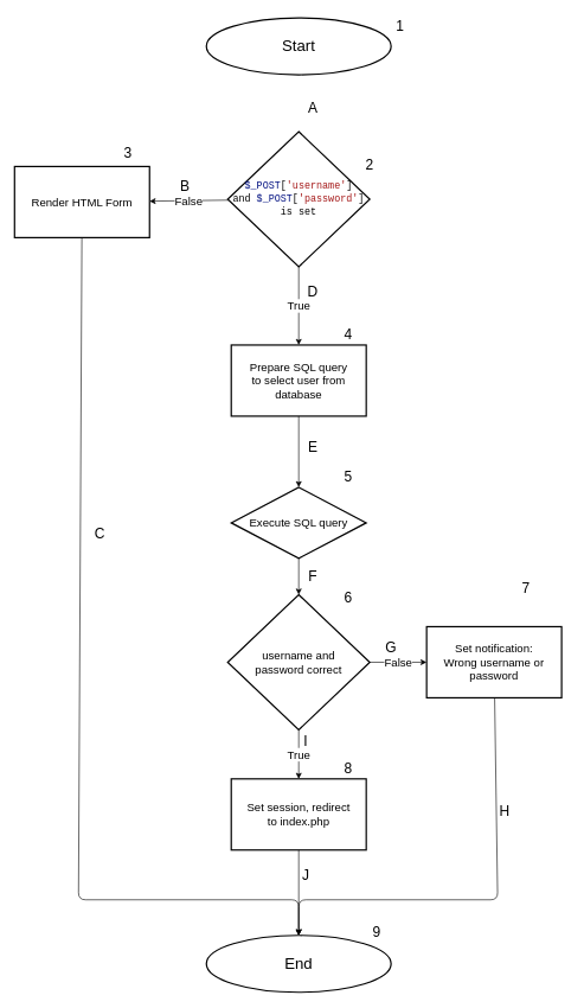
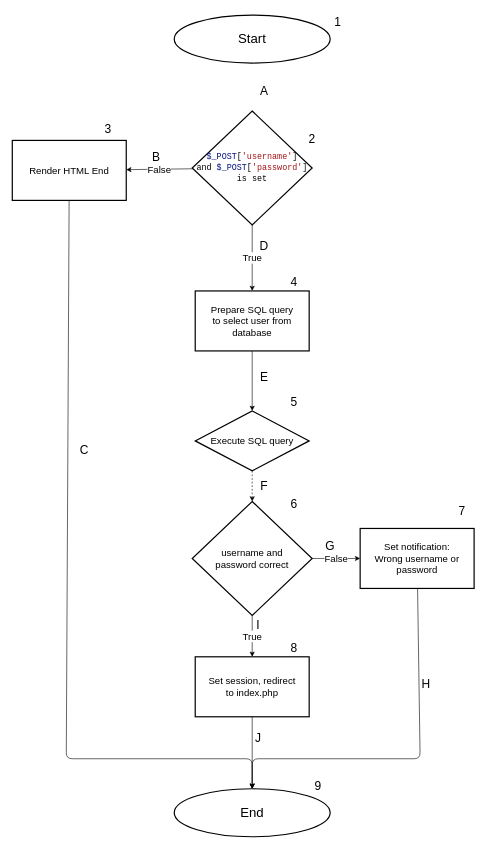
  <mxCell id="0" />
  <mxCell id="1" parent="0" />
  <mxCell id="2" value="Start" style="strokeWidth=2;html=1;shape=mxgraph.flowchart.start_1;whiteSpace=wrap;fontSize=22;" vertex="1" parent="1"><mxGeometry x="290" y="24" width="260" height="80" as="geometry" /></mxCell>
  <mxCell id="3" value="False" style="edgeStyle=none;html=1;fontSize=16;" edge="1" parent="1" source="5" target="7"><mxGeometry relative="1" as="geometry" /></mxCell>
  <mxCell id="4" value="True" style="edgeStyle=none;html=1;fontSize=16;" edge="1" parent="1" source="5" target="9"><mxGeometry relative="1" as="geometry" /></mxCell>
  <mxCell id="5" value="&lt;div style=&quot;color: rgb(59, 59, 59); font-family: Consolas, &amp;quot;Courier New&amp;quot;, monospace; font-size: 14px; line-height: 19px;&quot;&gt;&lt;span style=&quot;color: #001080;&quot;&gt;$_POST&lt;/span&gt;&lt;span style=&quot;color: #000000;&quot;&gt;[&lt;/span&gt;&lt;span style=&quot;color: #a31515;&quot;&gt;'username'&lt;/span&gt;&lt;span style=&quot;color: #000000;&quot;&gt;] and&amp;nbsp;&lt;/span&gt;&lt;span style=&quot;color: rgb(0, 16, 128);&quot;&gt;$_POST&lt;/span&gt;&lt;span style=&quot;color: rgb(0, 0, 0);&quot;&gt;[&lt;/span&gt;&lt;span style=&quot;color: rgb(163, 21, 21);&quot;&gt;'password'&lt;/span&gt;&lt;span style=&quot;color: rgb(0, 0, 0);&quot;&gt;] is set&lt;/span&gt;&lt;/div&gt;" style="rhombus;whiteSpace=wrap;html=1;strokeWidth=2;spacingLeft=20;spacingRight=20;labelBackgroundColor=none;" vertex="1" parent="1"><mxGeometry x="320" y="184" width="200" height="190" as="geometry" /></mxCell>
  <mxCell id="6" style="edgeStyle=none;html=1;entryX=0.5;entryY=0;entryDx=0;entryDy=0;entryPerimeter=0;fontSize=16;" edge="1" parent="1" source="7" target="19"><mxGeometry relative="1" as="geometry"><Array as="points"><mxPoint x="110" y="1264" /><mxPoint x="420" y="1264" /></Array></mxGeometry></mxCell>
- <mxCell id="7" value="Render HTML Form" style="whiteSpace=wrap;strokeWidth=2;spacingLeft=20;spacingRight=20;labelBackgroundColor=none;fontSize=16;" vertex="1" parent="1"><mxGeometry x="20" y="233" width="190" height="100" as="geometry" /></mxCell>
+ <mxCell id="7" value="Render HTML End" style="whiteSpace=wrap;strokeWidth=2;spacingLeft=20;spacingRight=20;labelBackgroundColor=none;fontSize=16;" vertex="1" parent="1"><mxGeometry x="20" y="233" width="190" height="100" as="geometry" /></mxCell>
  <mxCell id="8" style="edgeStyle=none;html=1;entryX=0.5;entryY=0;entryDx=0;entryDy=0;fontSize=16;" edge="1" parent="1" source="9" target="11"><mxGeometry relative="1" as="geometry" /></mxCell>
  <mxCell id="9" value="Prepare SQL query to select user from database" style="whiteSpace=wrap;strokeWidth=2;spacingLeft=20;spacingRight=20;labelBackgroundColor=none;fontSize=16;" vertex="1" parent="1"><mxGeometry x="325" y="484" width="190" height="100" as="geometry" /></mxCell>
- <mxCell id="10" style="edgeStyle=none;html=1;entryX=0.5;entryY=0;entryDx=0;entryDy=0;fontSize=16;" edge="1" parent="1" source="11" target="14"><mxGeometry relative="1" as="geometry" /></mxCell>
+ <mxCell id="10" style="edgeStyle=none;html=1;entryX=0.5;entryY=0;entryDx=0;entryDy=0;fontSize=16;dashed=1;" edge="1" parent="1" source="11" target="14"><mxGeometry relative="1" as="geometry" /></mxCell>
  <mxCell id="11" value="Execute SQL query" style="rhombus;whiteSpace=wrap;strokeWidth=2;spacingLeft=20;spacingRight=20;labelBackgroundColor=none;fontSize=16;" vertex="1" parent="1"><mxGeometry x="325" y="684" width="190" height="100" as="geometry" /></mxCell>
  <mxCell id="12" value="True" style="edgeStyle=none;html=1;entryX=0.5;entryY=0;entryDx=0;entryDy=0;fontSize=16;" edge="1" parent="1" source="14" target="16"><mxGeometry relative="1" as="geometry" /></mxCell>
  <mxCell id="13" value="False" style="edgeStyle=none;html=1;entryX=0;entryY=0.5;entryDx=0;entryDy=0;fontSize=16;" edge="1" parent="1" source="14" target="18"><mxGeometry relative="1" as="geometry" /></mxCell>
  <mxCell id="14" value="username and password correct" style="rhombus;whiteSpace=wrap;strokeWidth=2;spacingLeft=20;spacingRight=20;labelBackgroundColor=none;html=1;fontSize=16;" vertex="1" parent="1"><mxGeometry x="320" y="835" width="200" height="190" as="geometry" /></mxCell>
  <mxCell id="15" style="edgeStyle=none;html=1;entryX=0.5;entryY=0;entryDx=0;entryDy=0;entryPerimeter=0;fontSize=16;" edge="1" parent="1" source="16" target="19"><mxGeometry relative="1" as="geometry" /></mxCell>
  <mxCell id="16" value="Set session, redirect to index.php" style="whiteSpace=wrap;strokeWidth=2;spacingLeft=20;spacingRight=20;labelBackgroundColor=none;fontSize=16;" vertex="1" parent="1"><mxGeometry x="325" y="1094" width="190" height="100" as="geometry" /></mxCell>
  <mxCell id="17" style="edgeStyle=none;html=1;entryX=0.5;entryY=0;entryDx=0;entryDy=0;entryPerimeter=0;fontSize=16;" edge="1" parent="1" source="18" target="19"><mxGeometry relative="1" as="geometry"><Array as="points"><mxPoint x="700" y="1264" /><mxPoint x="420" y="1264" /></Array></mxGeometry></mxCell>
  <mxCell id="18" value="Set notification: Wrong username or password" style="whiteSpace=wrap;strokeWidth=2;spacingLeft=20;spacingRight=20;labelBackgroundColor=none;fontSize=16;" vertex="1" parent="1"><mxGeometry x="600" y="880" width="190" height="100" as="geometry" /></mxCell>
  <mxCell id="19" value="End" style="strokeWidth=2;html=1;shape=mxgraph.flowchart.start_1;whiteSpace=wrap;fontSize=22;" vertex="1" parent="1"><mxGeometry x="290" y="1314" width="260" height="80" as="geometry" /></mxCell>
  <mxCell id="20" value="1" style="text;html=1;strokeColor=none;fillColor=none;align=center;verticalAlign=middle;whiteSpace=wrap;rounded=0;labelBackgroundColor=none;fontSize=20;" vertex="1" parent="1"><mxGeometry x="533" y="20" width="60" height="30" as="geometry" /></mxCell>
  <mxCell id="21" value="2" style="text;html=1;strokeColor=none;fillColor=none;align=center;verticalAlign=middle;whiteSpace=wrap;rounded=0;labelBackgroundColor=none;fontSize=20;" vertex="1" parent="1"><mxGeometry x="490" y="214" width="60" height="30" as="geometry" /></mxCell>
  <mxCell id="22" value="3" style="text;html=1;strokeColor=none;fillColor=none;align=center;verticalAlign=middle;whiteSpace=wrap;rounded=0;labelBackgroundColor=none;fontSize=20;" vertex="1" parent="1"><mxGeometry x="150" y="198" width="60" height="30" as="geometry" /></mxCell>
  <mxCell id="23" value="4" style="text;html=1;strokeColor=none;fillColor=none;align=center;verticalAlign=middle;whiteSpace=wrap;rounded=0;labelBackgroundColor=none;fontSize=20;" vertex="1" parent="1"><mxGeometry x="460" y="454" width="60" height="30" as="geometry" /></mxCell>
  <mxCell id="24" value="5" style="text;html=1;strokeColor=none;fillColor=none;align=center;verticalAlign=middle;whiteSpace=wrap;rounded=0;labelBackgroundColor=none;fontSize=20;" vertex="1" parent="1"><mxGeometry x="460" y="654" width="60" height="30" as="geometry" /></mxCell>
  <mxCell id="25" value="6&lt;span style=&quot;color: rgba(0, 0, 0, 0); font-family: monospace; font-size: 0px; text-align: start;&quot;&gt;%3CmxGraphModel%3E%3Croot%3E%3CmxCell%20id%3D%220%22%2F%3E%3CmxCell%20id%3D%221%22%20parent%3D%220%22%2F%3E%3CmxCell%20id%3D%222%22%20value%3D%221%22%20style%3D%22text%3Bhtml%3D1%3BstrokeColor%3Dnone%3BfillColor%3Dnone%3Balign%3Dcenter%3BverticalAlign%3Dmiddle%3BwhiteSpace%3Dwrap%3Brounded%3D0%3BlabelBackgroundColor%3Dnone%3BfontSize%3D20%3B%22%20vertex%3D%221%22%20parent%3D%221%22%3E%3CmxGeometry%20x%3D%22693%22%20y%3D%22236%22%20width%3D%2260%22%20height%3D%2230%22%20as%3D%22geometry%22%2F%3E%3C%2FmxCell%3E%3C%2Froot%3E%3C%2FmxGraphModel%3E&lt;/span&gt;" style="text;html=1;strokeColor=none;fillColor=none;align=center;verticalAlign=middle;whiteSpace=wrap;rounded=0;labelBackgroundColor=none;fontSize=20;" vertex="1" parent="1"><mxGeometry x="460" y="824" width="60" height="30" as="geometry" /></mxCell>
- <mxCell id="26" value="7" style="text;html=1;strokeColor=none;fillColor=none;align=center;verticalAlign=middle;whiteSpace=wrap;rounded=0;labelBackgroundColor=none;fontSize=20;" vertex="1" parent="1"><mxGeometry x="710" y="810" width="60" height="30" as="geometry" /></mxCell>
+ <mxCell id="26" value="7" style="text;html=1;strokeColor=none;fillColor=none;align=center;verticalAlign=middle;whiteSpace=wrap;rounded=0;labelBackgroundColor=none;fontSize=20;" vertex="1" parent="1"><mxGeometry x="740" y="835" width="60" height="30" as="geometry" /></mxCell>
  <mxCell id="27" value="8" style="text;html=1;strokeColor=none;fillColor=none;align=center;verticalAlign=middle;whiteSpace=wrap;rounded=0;labelBackgroundColor=none;fontSize=20;" vertex="1" parent="1"><mxGeometry x="460" y="1064" width="60" height="30" as="geometry" /></mxCell>
  <mxCell id="28" value="9" style="text;html=1;strokeColor=none;fillColor=none;align=center;verticalAlign=middle;whiteSpace=wrap;rounded=0;labelBackgroundColor=none;fontSize=20;" vertex="1" parent="1"><mxGeometry x="500" y="1294" width="60" height="30" as="geometry" /></mxCell>
  <mxCell id="29" value="A" style="text;html=1;strokeColor=none;fillColor=none;align=center;verticalAlign=middle;whiteSpace=wrap;rounded=0;labelBackgroundColor=none;fontSize=20;" vertex="1" parent="1"><mxGeometry x="410" y="134" width="60" height="30" as="geometry" /></mxCell>
  <mxCell id="30" value="B" style="text;html=1;strokeColor=none;fillColor=none;align=center;verticalAlign=middle;whiteSpace=wrap;rounded=0;labelBackgroundColor=none;fontSize=20;" vertex="1" parent="1"><mxGeometry x="230" y="244" width="60" height="30" as="geometry" /></mxCell>
  <mxCell id="31" value="D" style="text;html=1;strokeColor=none;fillColor=none;align=center;verticalAlign=middle;whiteSpace=wrap;rounded=0;labelBackgroundColor=none;fontSize=20;" vertex="1" parent="1"><mxGeometry x="410" y="394" width="60" height="30" as="geometry" /></mxCell>
  <mxCell id="32" value="E" style="text;html=1;strokeColor=none;fillColor=none;align=center;verticalAlign=middle;whiteSpace=wrap;rounded=0;labelBackgroundColor=none;fontSize=20;" vertex="1" parent="1"><mxGeometry x="410" y="611" width="60" height="30" as="geometry" /></mxCell>
  <mxCell id="33" value="C" style="text;html=1;strokeColor=none;fillColor=none;align=center;verticalAlign=middle;whiteSpace=wrap;rounded=0;labelBackgroundColor=none;fontSize=20;" vertex="1" parent="1"><mxGeometry x="110" y="734" width="60" height="30" as="geometry" /></mxCell>
  <mxCell id="34" value="F" style="text;html=1;strokeColor=none;fillColor=none;align=center;verticalAlign=middle;whiteSpace=wrap;rounded=0;labelBackgroundColor=none;fontSize=20;" vertex="1" parent="1"><mxGeometry x="410" y="794" width="60" height="30" as="geometry" /></mxCell>
  <mxCell id="35" value="G" style="text;html=1;strokeColor=none;fillColor=none;align=center;verticalAlign=middle;whiteSpace=wrap;rounded=0;labelBackgroundColor=none;fontSize=20;" vertex="1" parent="1"><mxGeometry x="520" y="894" width="60" height="30" as="geometry" /></mxCell>
  <mxCell id="36" value="H" style="text;html=1;strokeColor=none;fillColor=none;align=center;verticalAlign=middle;whiteSpace=wrap;rounded=0;labelBackgroundColor=none;fontSize=20;" vertex="1" parent="1"><mxGeometry x="680" y="1124" width="60" height="30" as="geometry" /></mxCell>
  <mxCell id="37" value="I" style="text;html=1;strokeColor=none;fillColor=none;align=center;verticalAlign=middle;whiteSpace=wrap;rounded=0;labelBackgroundColor=none;fontSize=20;" vertex="1" parent="1"><mxGeometry x="400" y="1025" width="60" height="30" as="geometry" /></mxCell>
  <mxCell id="38" value="J" style="text;html=1;strokeColor=none;fillColor=none;align=center;verticalAlign=middle;whiteSpace=wrap;rounded=0;labelBackgroundColor=none;fontSize=20;" vertex="1" parent="1"><mxGeometry x="400" y="1214" width="60" height="30" as="geometry" /></mxCell>
